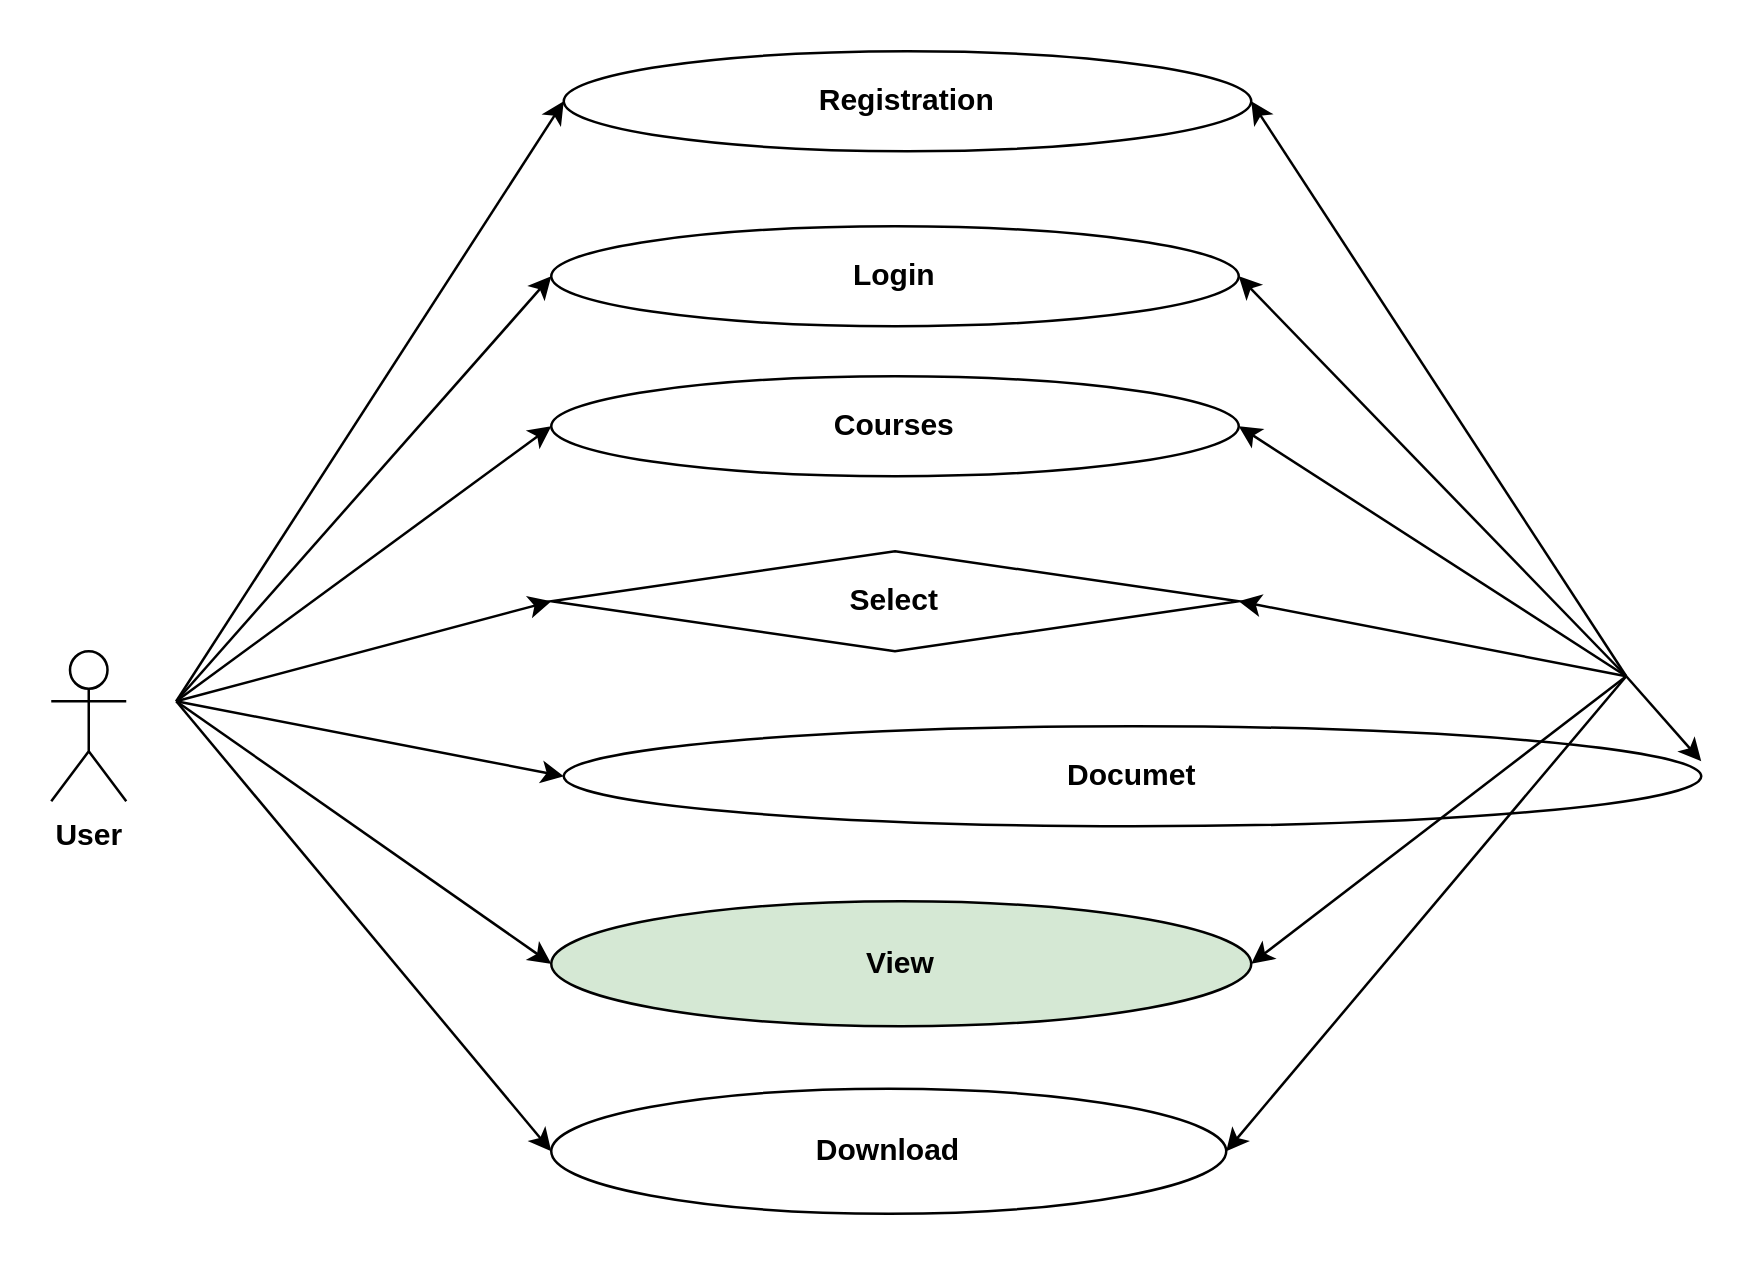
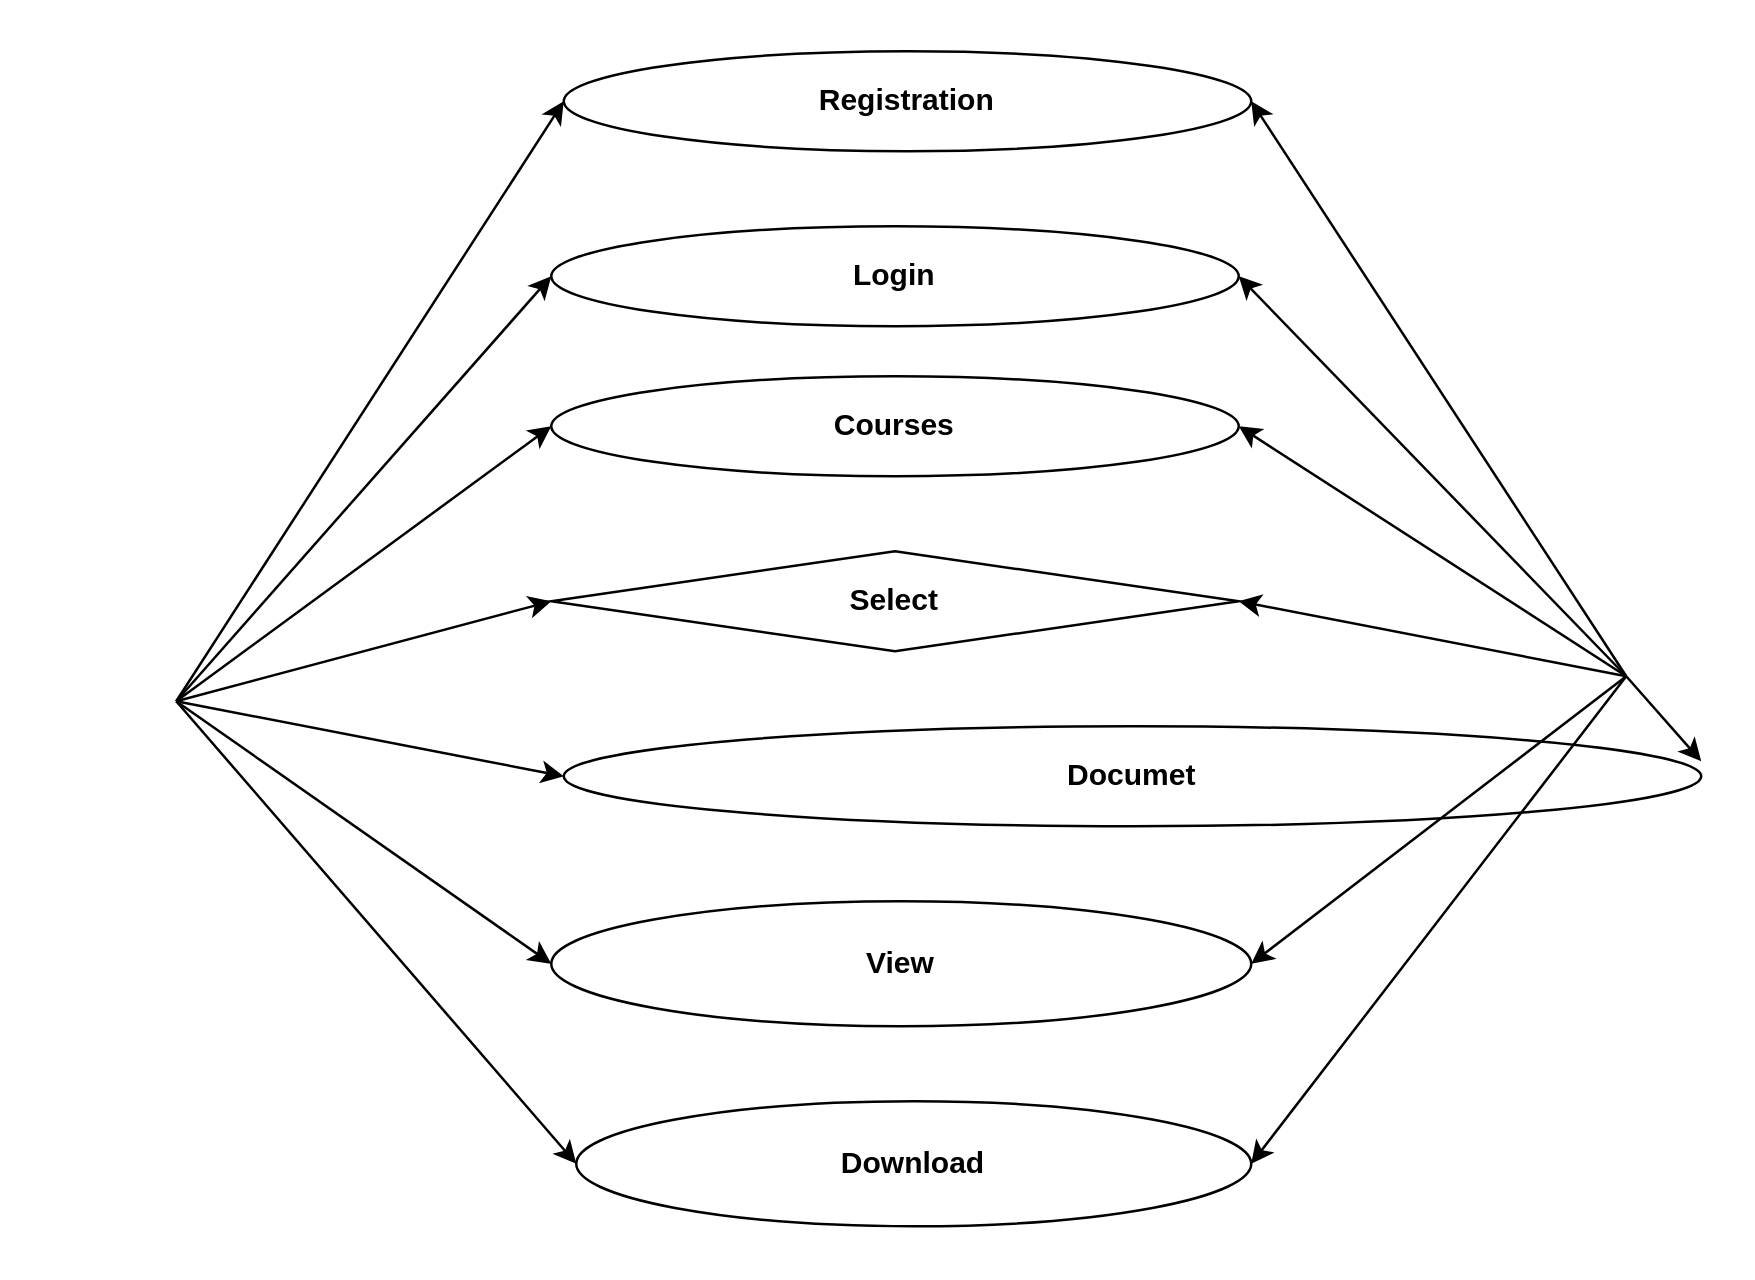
  <mxCell id="0" />
  <mxCell id="1" parent="0" />
  <mxCell id="2" value="&lt;b&gt;Registration&lt;/b&gt;" style="ellipse;whiteSpace=wrap;html=1;" vertex="1" parent="1"><mxGeometry x="225" y="20" width="275" height="40" as="geometry" /></mxCell>
- <mxCell id="3" value="&lt;b&gt;View&lt;/b&gt;" style="ellipse;whiteSpace=wrap;html=1;fillColor=#d5e8d4;" vertex="1" parent="1"><mxGeometry x="220" y="360" width="280" height="50" as="geometry" /></mxCell>
+ <mxCell id="3" value="&lt;b&gt;View&lt;/b&gt;" style="ellipse;whiteSpace=wrap;html=1;" vertex="1" parent="1"><mxGeometry x="220" y="360" width="280" height="50" as="geometry" /></mxCell>
  <mxCell id="4" value="&lt;b&gt;Login&lt;/b&gt;" style="ellipse;whiteSpace=wrap;html=1;" vertex="1" parent="1"><mxGeometry x="220" y="90" width="275" height="40" as="geometry" /></mxCell>
  <mxCell id="5" value="&lt;b&gt;Courses&lt;/b&gt;" style="ellipse;whiteSpace=wrap;html=1;" vertex="1" parent="1"><mxGeometry x="220" y="150" width="275" height="40" as="geometry" /></mxCell>
  <mxCell id="6" value="&lt;b&gt;Select&lt;/b&gt;" style="rhombus;whiteSpace=wrap;html=1;" vertex="1" parent="1"><mxGeometry x="220" y="220" width="275" height="40" as="geometry" /></mxCell>
  <mxCell id="7" value="&lt;b&gt;Documet&lt;/b&gt;" style="ellipse;whiteSpace=wrap;html=1;" vertex="1" parent="1"><mxGeometry x="225" y="290" width="455" height="40" as="geometry" /></mxCell>
- <mxCell id="8" value="&lt;b&gt;User&lt;/b&gt;" style="shape=umlActor;verticalLabelPosition=bottom;labelBackgroundColor=#ffffff;verticalAlign=top;html=1;outlineConnect=0;" vertex="1" parent="1"><mxGeometry x="20" y="260" width="30" height="60" as="geometry" /></mxCell>
- <mxCell id="9" value="&lt;b&gt;Download&lt;/b&gt;" style="ellipse;whiteSpace=wrap;html=1;" vertex="1" parent="1"><mxGeometry x="220" y="435" width="270" height="50" as="geometry" /></mxCell>
+ <mxCell id="9" value="&lt;b&gt;Download&lt;/b&gt;" style="ellipse;whiteSpace=wrap;html=1;" vertex="1" parent="1"><mxGeometry x="230" y="440" width="270" height="50" as="geometry" /></mxCell>
  <mxCell id="10" value="" style="endArrow=classic;html=1;entryX=0;entryY=0.5;entryDx=0;entryDy=0;" edge="1" parent="1" target="2"><mxGeometry width="50" height="50" relative="1" as="geometry"><mxPoint x="70" y="280" as="sourcePoint" /><mxPoint x="130" y="260" as="targetPoint" /></mxGeometry></mxCell>
  <mxCell id="11" value="" style="endArrow=classic;html=1;entryX=0;entryY=0.5;entryDx=0;entryDy=0;" edge="1" parent="1" target="4"><mxGeometry width="50" height="50" relative="1" as="geometry"><mxPoint x="70" y="280" as="sourcePoint" /><mxPoint x="235" y="50" as="targetPoint" /></mxGeometry></mxCell>
  <mxCell id="12" value="" style="endArrow=classic;html=1;entryX=0;entryY=0.5;entryDx=0;entryDy=0;" edge="1" parent="1" target="5"><mxGeometry width="50" height="50" relative="1" as="geometry"><mxPoint x="70" y="280" as="sourcePoint" /><mxPoint x="245" y="60" as="targetPoint" /></mxGeometry></mxCell>
  <mxCell id="13" value="" style="endArrow=classic;html=1;entryX=0;entryY=0.5;entryDx=0;entryDy=0;" edge="1" parent="1" target="9"><mxGeometry width="50" height="50" relative="1" as="geometry"><mxPoint x="70" y="280" as="sourcePoint" /><mxPoint x="255" y="70" as="targetPoint" /></mxGeometry></mxCell>
  <mxCell id="14" value="" style="endArrow=classic;html=1;entryX=0;entryY=0.5;entryDx=0;entryDy=0;" edge="1" parent="1" target="3"><mxGeometry width="50" height="50" relative="1" as="geometry"><mxPoint x="70" y="280" as="sourcePoint" /><mxPoint x="230" y="180" as="targetPoint" /></mxGeometry></mxCell>
  <mxCell id="15" value="" style="endArrow=classic;html=1;entryX=0;entryY=0.5;entryDx=0;entryDy=0;" edge="1" parent="1" target="7"><mxGeometry width="50" height="50" relative="1" as="geometry"><mxPoint x="70" y="280" as="sourcePoint" /><mxPoint x="240" y="190" as="targetPoint" /></mxGeometry></mxCell>
  <mxCell id="16" value="" style="endArrow=classic;html=1;entryX=0;entryY=0.5;entryDx=0;entryDy=0;" edge="1" parent="1" target="6"><mxGeometry width="50" height="50" relative="1" as="geometry"><mxPoint x="70" y="280" as="sourcePoint" /><mxPoint x="250" y="200" as="targetPoint" /></mxGeometry></mxCell>
  <mxCell id="17" value="" style="endArrow=classic;html=1;entryX=1;entryY=0.5;entryDx=0;entryDy=0;" edge="1" parent="1" target="2"><mxGeometry width="50" height="50" relative="1" as="geometry"><mxPoint x="650" y="270" as="sourcePoint" /><mxPoint x="665" y="70" as="targetPoint" /></mxGeometry></mxCell>
  <mxCell id="18" value="" style="endArrow=classic;html=1;entryX=1;entryY=0.5;entryDx=0;entryDy=0;" edge="1" parent="1" target="4"><mxGeometry width="50" height="50" relative="1" as="geometry"><mxPoint x="650" y="270" as="sourcePoint" /><mxPoint x="675" y="130" as="targetPoint" /></mxGeometry></mxCell>
  <mxCell id="19" value="" style="endArrow=classic;html=1;entryX=1;entryY=0.5;entryDx=0;entryDy=0;" edge="1" parent="1" target="9"><mxGeometry width="50" height="50" relative="1" as="geometry"><mxPoint x="650" y="270" as="sourcePoint" /><mxPoint x="505" y="120" as="targetPoint" /></mxGeometry></mxCell>
  <mxCell id="20" value="" style="endArrow=classic;html=1;entryX=1;entryY=0.5;entryDx=0;entryDy=0;" edge="1" parent="1" target="5"><mxGeometry width="50" height="50" relative="1" as="geometry"><mxPoint x="650" y="270" as="sourcePoint" /><mxPoint x="515" y="130" as="targetPoint" /></mxGeometry></mxCell>
  <mxCell id="21" value="" style="endArrow=classic;html=1;entryX=1;entryY=0.5;entryDx=0;entryDy=0;" edge="1" parent="1" target="6"><mxGeometry width="50" height="50" relative="1" as="geometry"><mxPoint x="650" y="270" as="sourcePoint" /><mxPoint x="525" y="140" as="targetPoint" /></mxGeometry></mxCell>
  <mxCell id="22" value="" style="endArrow=classic;html=1;entryX=1;entryY=0.35;entryDx=0;entryDy=0;entryPerimeter=0;" edge="1" parent="1" target="7"><mxGeometry width="50" height="50" relative="1" as="geometry"><mxPoint x="650" y="270" as="sourcePoint" /><mxPoint x="535" y="150" as="targetPoint" /></mxGeometry></mxCell>
  <mxCell id="23" value="" style="endArrow=classic;html=1;entryX=1;entryY=0.5;entryDx=0;entryDy=0;" edge="1" parent="1" target="3"><mxGeometry width="50" height="50" relative="1" as="geometry"><mxPoint x="650" y="270" as="sourcePoint" /><mxPoint x="545" y="160" as="targetPoint" /></mxGeometry></mxCell>
